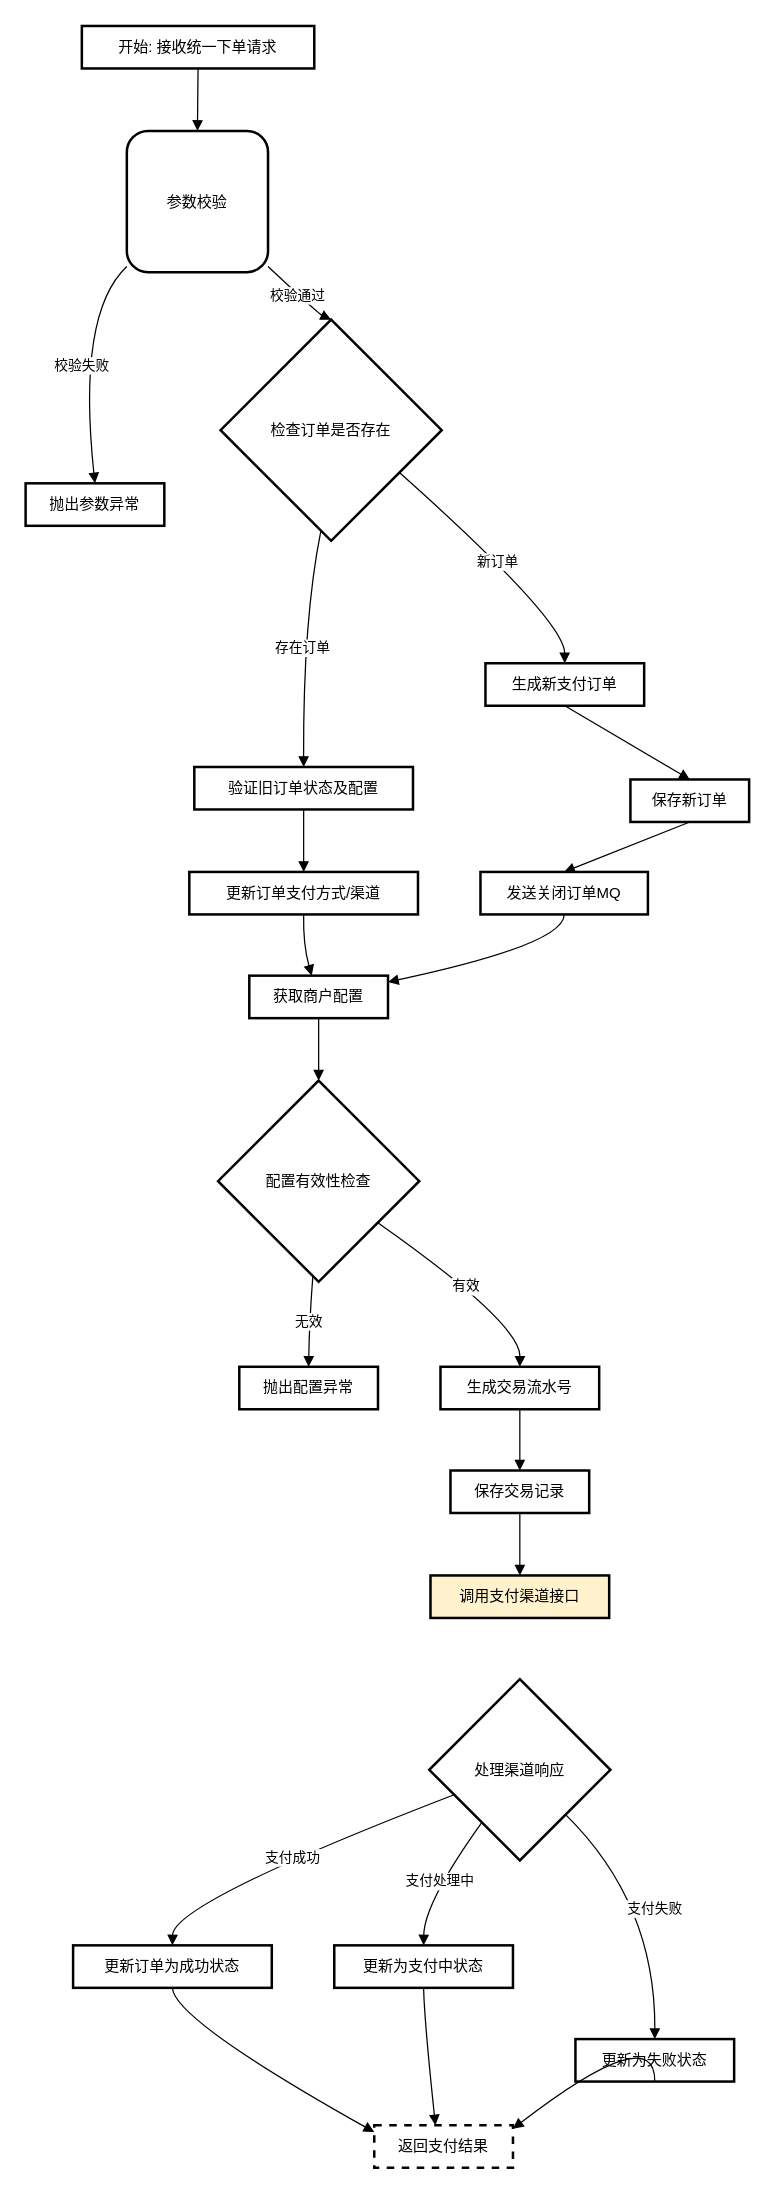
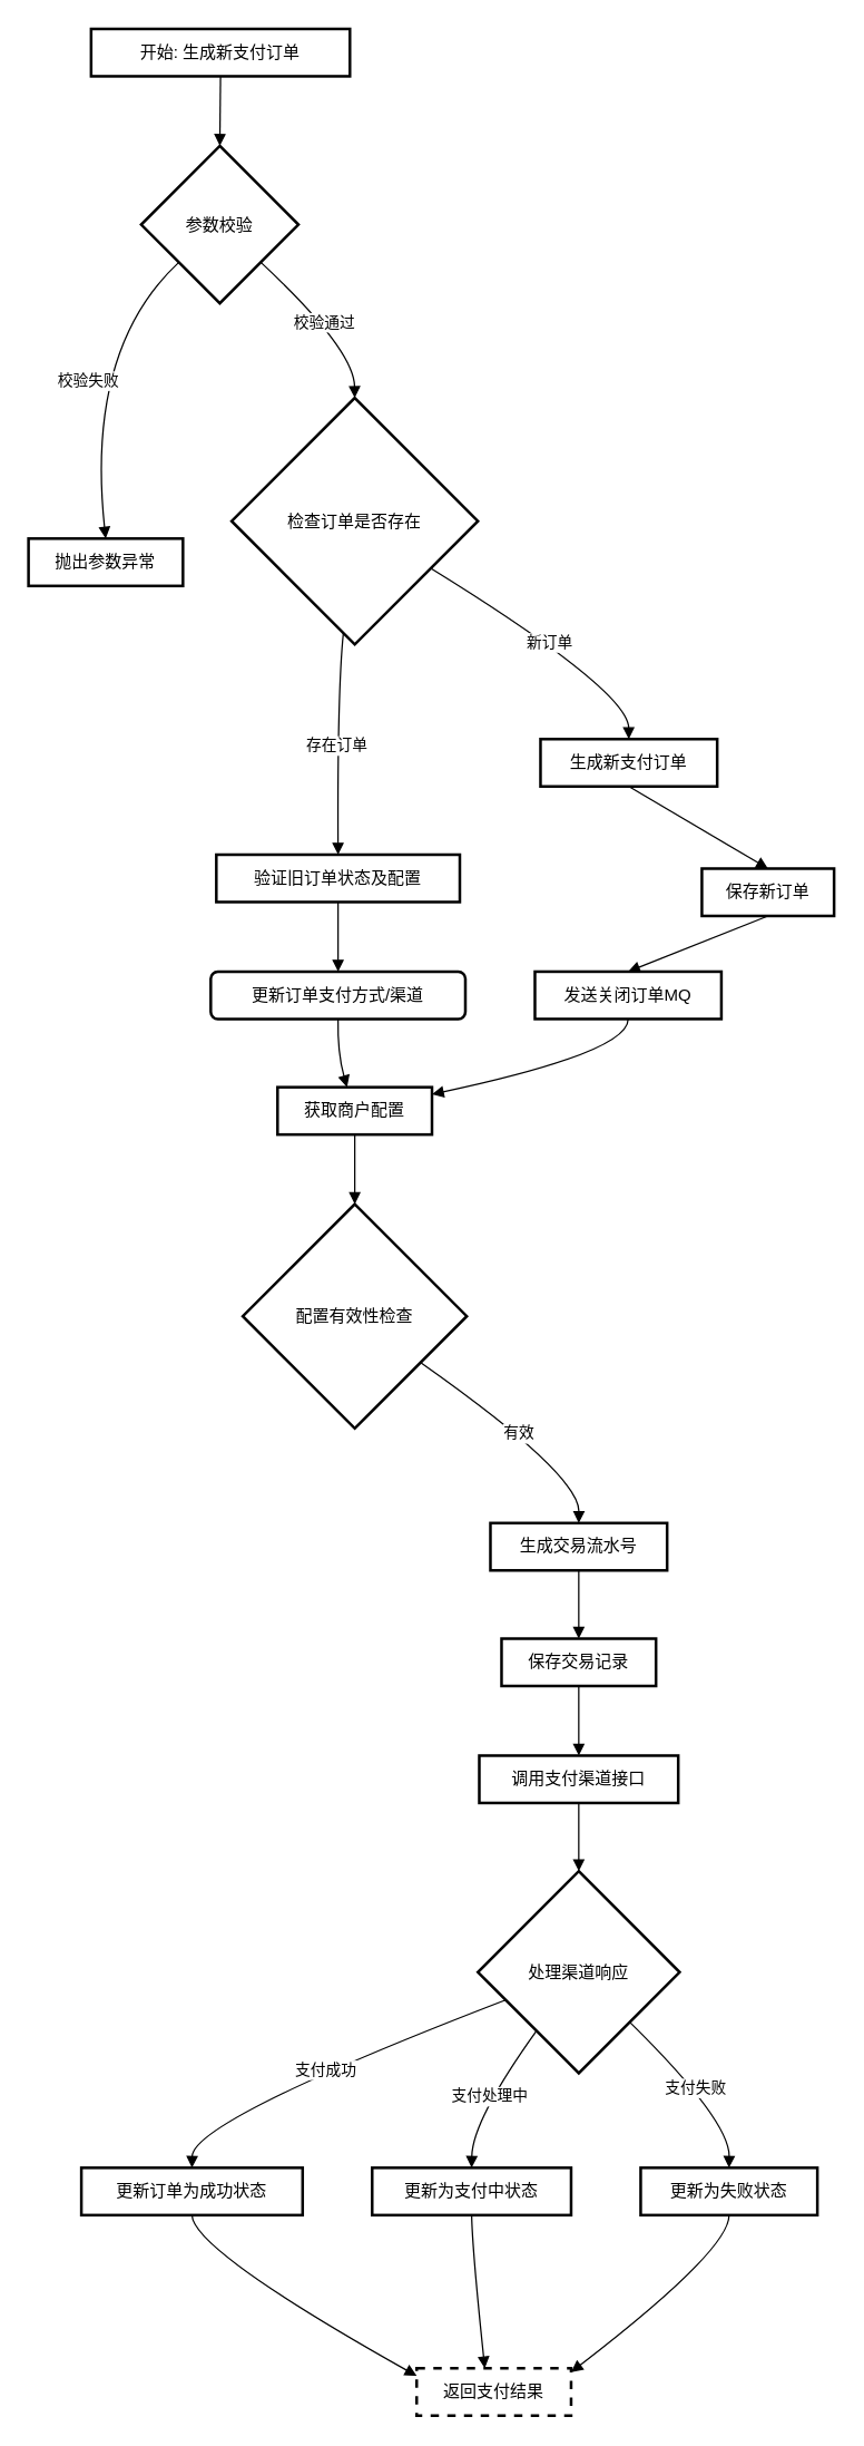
  <mxCell id="0" />
  <mxCell id="1" parent="0" />
- <mxCell id="2" value="开始: 接收统一下单请求" style="whiteSpace=wrap;strokeWidth=2;" vertex="1" parent="1"><mxGeometry x="65" y="20" width="186" height="34" as="geometry" /></mxCell>
- <mxCell id="3" value="参数校验" style="strokeWidth=2;whiteSpace=wrap;rounded=1;" vertex="1" parent="1"><mxGeometry x="101" y="104" width="113" height="113" as="geometry" /></mxCell>
+ <mxCell id="2" value="开始: 生成新支付订单" style="whiteSpace=wrap;strokeWidth=2;" vertex="1" parent="1"><mxGeometry x="65" y="20" width="186" height="34" as="geometry" /></mxCell>
+ <mxCell id="3" value="参数校验" style="rhombus;strokeWidth=2;whiteSpace=wrap;" vertex="1" parent="1"><mxGeometry x="101" y="104" width="113" height="113" as="geometry" /></mxCell>
  <mxCell id="4" value="抛出参数异常" style="whiteSpace=wrap;strokeWidth=2;" vertex="1" parent="1"><mxGeometry x="20" y="386" width="111" height="34" as="geometry" /></mxCell>
- <mxCell id="5" value="检查订单是否存在" style="rhombus;strokeWidth=2;whiteSpace=wrap;" vertex="1" parent="1"><mxGeometry x="176" y="255" width="177" height="177" as="geometry" /></mxCell>
+ <mxCell id="5" value="检查订单是否存在" style="rhombus;strokeWidth=2;whiteSpace=wrap;" vertex="1" parent="1"><mxGeometry x="166" y="285" width="177" height="177" as="geometry" /></mxCell>
  <mxCell id="6" value="验证旧订单状态及配置" style="whiteSpace=wrap;strokeWidth=2;" vertex="1" parent="1"><mxGeometry x="155" y="613" width="175" height="34" as="geometry" /></mxCell>
  <mxCell id="7" value="生成新支付订单" style="whiteSpace=wrap;strokeWidth=2;" vertex="1" parent="1"><mxGeometry x="388" y="530" width="127" height="34" as="geometry" /></mxCell>
- <mxCell id="8" value="更新订单支付方式/渠道" style="whiteSpace=wrap;strokeWidth=2;" vertex="1" parent="1"><mxGeometry x="151" y="697" width="183" height="34" as="geometry" /></mxCell>
+ <mxCell id="8" value="更新订单支付方式/渠道" style="whiteSpace=wrap;strokeWidth=2;rounded=1;" vertex="1" parent="1"><mxGeometry x="151" y="697" width="183" height="34" as="geometry" /></mxCell>
  <mxCell id="9" value="保存新订单" style="whiteSpace=wrap;strokeWidth=2;" vertex="1" parent="1"><mxGeometry x="504" y="623" width="95" height="34" as="geometry" /></mxCell>
  <mxCell id="10" value="发送关闭订单MQ" style="whiteSpace=wrap;strokeWidth=2;" vertex="1" parent="1"><mxGeometry x="384" y="697" width="134" height="34" as="geometry" /></mxCell>
  <mxCell id="11" value="获取商户配置" style="whiteSpace=wrap;strokeWidth=2;" vertex="1" parent="1"><mxGeometry x="199" y="780" width="111" height="34" as="geometry" /></mxCell>
  <mxCell id="12" value="配置有效性检查" style="rhombus;strokeWidth=2;whiteSpace=wrap;" vertex="1" parent="1"><mxGeometry x="174" y="864" width="161" height="161" as="geometry" /></mxCell>
- <mxCell id="13" value="抛出配置异常" style="whiteSpace=wrap;strokeWidth=2;" vertex="1" parent="1"><mxGeometry x="191" y="1093" width="111" height="34" as="geometry" /></mxCell>
  <mxCell id="14" value="生成交易流水号" style="whiteSpace=wrap;strokeWidth=2;" vertex="1" parent="1"><mxGeometry x="352" y="1093" width="127" height="34" as="geometry" /></mxCell>
  <mxCell id="15" value="保存交易记录" style="whiteSpace=wrap;strokeWidth=2;" vertex="1" parent="1"><mxGeometry x="360" y="1176" width="111" height="34" as="geometry" /></mxCell>
- <mxCell id="16" value="调用支付渠道接口" style="whiteSpace=wrap;strokeWidth=2;fillColor=#fff2cc;" vertex="1" parent="1"><mxGeometry x="344" y="1260" width="143" height="34" as="geometry" /></mxCell>
+ <mxCell id="16" value="调用支付渠道接口" style="whiteSpace=wrap;strokeWidth=2;" vertex="1" parent="1"><mxGeometry x="344" y="1260" width="143" height="34" as="geometry" /></mxCell>
  <mxCell id="17" value="处理渠道响应" style="rhombus;strokeWidth=2;whiteSpace=wrap;" vertex="1" parent="1"><mxGeometry x="343" y="1343" width="145" height="145" as="geometry" /></mxCell>
  <mxCell id="18" value="更新订单为成功状态" style="whiteSpace=wrap;strokeWidth=2;" vertex="1" parent="1"><mxGeometry x="58" y="1556" width="159" height="34" as="geometry" /></mxCell>
  <mxCell id="19" value="更新为支付中状态" style="whiteSpace=wrap;strokeWidth=2;" vertex="1" parent="1"><mxGeometry x="267" y="1556" width="143" height="34" as="geometry" /></mxCell>
- <mxCell id="20" value="更新为失败状态" style="whiteSpace=wrap;strokeWidth=2;" vertex="1" parent="1"><mxGeometry x="460" y="1631" width="127" height="34" as="geometry" /></mxCell>
+ <mxCell id="20" value="更新为失败状态" style="whiteSpace=wrap;strokeWidth=2;" vertex="1" parent="1"><mxGeometry x="460" y="1556" width="127" height="34" as="geometry" /></mxCell>
  <mxCell id="21" value="返回支付结果" style="whiteSpace=wrap;strokeWidth=2;dashed=1;" vertex="1" parent="1"><mxGeometry x="299" y="1700" width="111" height="34" as="geometry" /></mxCell>
  <mxCell id="22" value="" style="curved=1;startArrow=none;endArrow=block;exitX=0.5;exitY=0.99;entryX=0.5;entryY=0;rounded=0;" edge="1" parent="1" source="2" target="3"><mxGeometry relative="1" as="geometry"><Array as="points" /></mxGeometry></mxCell>
  <mxCell id="23" value="校验失败" style="curved=1;startArrow=none;endArrow=block;exitX=0;exitY=0.96;entryX=0.5;entryY=0;rounded=0;" edge="1" parent="1" source="3" target="4"><mxGeometry relative="1" as="geometry"><Array as="points"><mxPoint x="61" y="250" /></Array></mxGeometry></mxCell>
  <mxCell id="24" value="校验通过" style="curved=1;startArrow=none;endArrow=block;exitX=1;exitY=0.96;entryX=0.5;entryY=0;rounded=0;" edge="1" parent="1" source="3" target="5"><mxGeometry relative="1" as="geometry"><Array as="points"><mxPoint x="254" y="250" /></Array></mxGeometry></mxCell>
  <mxCell id="25" value="存在订单" style="curved=1;startArrow=none;endArrow=block;exitX=0.45;exitY=0.99;entryX=0.5;entryY=0;rounded=0;" edge="1" parent="1" source="5" target="6"><mxGeometry relative="1" as="geometry"><Array as="points"><mxPoint x="242" y="495" /></Array></mxGeometry></mxCell>
  <mxCell id="26" value="新订单" style="curved=1;startArrow=none;endArrow=block;exitX=1;exitY=0.81;entryX=0.5;entryY=-0.01;rounded=0;" edge="1" parent="1" source="5" target="7"><mxGeometry relative="1" as="geometry"><Array as="points"><mxPoint x="451" y="495" /></Array></mxGeometry></mxCell>
  <mxCell id="27" value="" style="curved=1;startArrow=none;endArrow=block;exitX=0.5;exitY=0.99;entryX=0.5;entryY=-0.01;rounded=0;" edge="1" parent="1" source="6" target="8"><mxGeometry relative="1" as="geometry"><Array as="points" /></mxGeometry></mxCell>
  <mxCell id="28" value="" style="curved=1;startArrow=none;endArrow=block;exitX=0.5;exitY=0.97;entryX=0.5;entryY=0;rounded=0;" edge="1" parent="1" source="7" target="9"><mxGeometry relative="1" as="geometry"><Array as="points" /></mxGeometry></mxCell>
  <mxCell id="29" value="" style="curved=1;startArrow=none;endArrow=block;exitX=0.5;exitY=0.99;entryX=0.5;entryY=-0.01;rounded=0;" edge="1" parent="1" source="9" target="10"><mxGeometry relative="1" as="geometry"><Array as="points" /></mxGeometry></mxCell>
  <mxCell id="30" value="" style="curved=1;startArrow=none;endArrow=block;exitX=0.5;exitY=0.97;entryX=0.45;entryY=0;rounded=0;" edge="1" parent="1" source="8" target="11"><mxGeometry relative="1" as="geometry"><Array as="points"><mxPoint x="242" y="755" /></Array></mxGeometry></mxCell>
  <mxCell id="31" value="" style="curved=1;startArrow=none;endArrow=block;exitX=0.5;exitY=0.97;entryX=1;entryY=0.15;rounded=0;" edge="1" parent="1" source="10" target="11"><mxGeometry relative="1" as="geometry"><Array as="points"><mxPoint x="451" y="755" /></Array></mxGeometry></mxCell>
  <mxCell id="32" value="" style="curved=1;startArrow=none;endArrow=block;exitX=0.5;exitY=0.99;entryX=0.5;entryY=0;rounded=0;" edge="1" parent="1" source="11" target="12"><mxGeometry relative="1" as="geometry"><Array as="points" /></mxGeometry></mxCell>
- <mxCell id="33" value="无效" style="curved=1;startArrow=none;endArrow=block;exitX=0.47;exitY=0.99;entryX=0.5;entryY=-0.01;rounded=0;" edge="1" parent="1" source="12" target="13"><mxGeometry relative="1" as="geometry"><Array as="points"><mxPoint x="247" y="1058" /></Array></mxGeometry></mxCell>
  <mxCell id="34" value="有效" style="curved=1;startArrow=none;endArrow=block;exitX=1;exitY=0.85;entryX=0.5;entryY=-0.01;rounded=0;" edge="1" parent="1" source="12" target="14"><mxGeometry relative="1" as="geometry"><Array as="points"><mxPoint x="416" y="1058" /></Array></mxGeometry></mxCell>
  <mxCell id="35" value="" style="curved=1;startArrow=none;endArrow=block;exitX=0.5;exitY=0.97;entryX=0.5;entryY=0;rounded=0;" edge="1" parent="1" source="14" target="15"><mxGeometry relative="1" as="geometry"><Array as="points" /></mxGeometry></mxCell>
  <mxCell id="36" value="" style="curved=1;startArrow=none;endArrow=block;exitX=0.5;exitY=0.99;entryX=0.5;entryY=-0.01;rounded=0;" edge="1" parent="1" source="15" target="16"><mxGeometry relative="1" as="geometry"><Array as="points" /></mxGeometry></mxCell>
+ <mxCell id="37" value="" style="curved=1;startArrow=none;endArrow=block;exitX=0.5;exitY=0.97;entryX=0.5;entryY=0;rounded=0;" edge="1" parent="1" source="16" target="17"><mxGeometry relative="1" as="geometry"><Array as="points" /></mxGeometry></mxCell>
  <mxCell id="38" value="支付成功" style="curved=1;startArrow=none;endArrow=block;exitX=0;exitY=0.69;entryX=0.5;entryY=0;rounded=0;" edge="1" parent="1" source="17" target="18"><mxGeometry relative="1" as="geometry"><Array as="points"><mxPoint x="138" y="1522" /></Array></mxGeometry></mxCell>
  <mxCell id="39" value="支付处理中" style="curved=1;startArrow=none;endArrow=block;exitX=0.14;exitY=1;entryX=0.5;entryY=0;rounded=0;" edge="1" parent="1" source="17" target="19"><mxGeometry relative="1" as="geometry"><Array as="points"><mxPoint x="339" y="1522" /></Array></mxGeometry></mxCell>
  <mxCell id="40" value="支付失败" style="curved=1;startArrow=none;endArrow=block;exitX=1;exitY=0.99;entryX=0.5;entryY=0;rounded=0;" edge="1" parent="1" source="17" target="20"><mxGeometry relative="1" as="geometry"><Array as="points"><mxPoint x="524" y="1522" /></Array></mxGeometry></mxCell>
  <mxCell id="41" value="" style="curved=1;startArrow=none;endArrow=block;exitX=0.5;exitY=0.99;entryX=0;entryY=0.16;rounded=0;" edge="1" parent="1" source="18" target="21"><mxGeometry relative="1" as="geometry"><Array as="points"><mxPoint x="138" y="1615" /></Array></mxGeometry></mxCell>
  <mxCell id="42" value="" style="curved=1;startArrow=none;endArrow=block;exitX=0.5;exitY=0.99;entryX=0.44;entryY=-0.01;rounded=0;" edge="1" parent="1" source="19" target="21"><mxGeometry relative="1" as="geometry"><Array as="points"><mxPoint x="339" y="1615" /></Array></mxGeometry></mxCell>
  <mxCell id="43" value="" style="curved=1;startArrow=none;endArrow=block;exitX=0.5;exitY=0.99;entryX=1;entryY=0.08;rounded=0;" edge="1" parent="1" source="20" target="21"><mxGeometry relative="1" as="geometry"><Array as="points"><mxPoint x="524" y="1615" /></Array></mxGeometry></mxCell>
